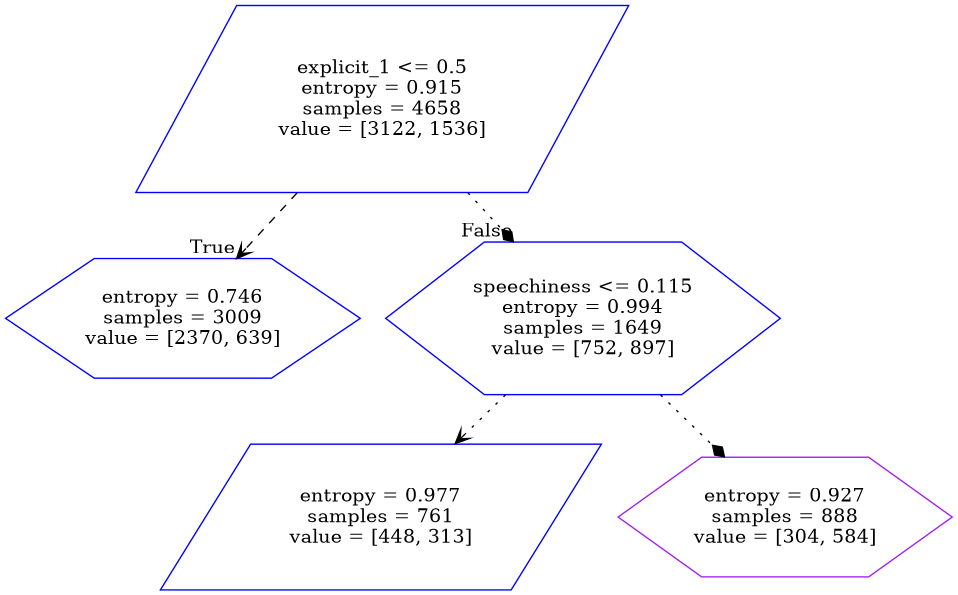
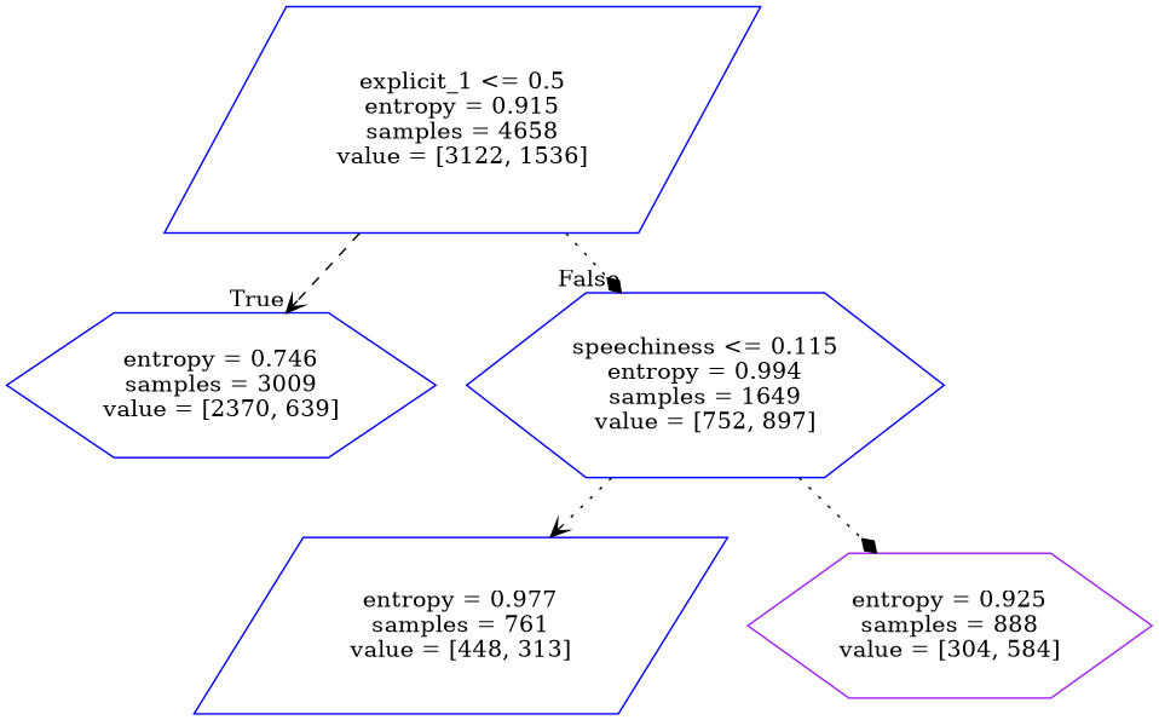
  digraph {
    node [shape=hexagon color=blue]
    edge [style=dotted arrowhead=vee]
    n1 [label="explicit_1 <= 0.5\nentropy = 0.915\nsamples = 4658\nvalue = [3122, 1536]" shape=parallelogram]
    n2 [label="entropy = 0.746\nsamples = 3009\nvalue = [2370, 639]"]
    n3 [label="speechiness <= 0.115\nentropy = 0.994\nsamples = 1649\nvalue = [752, 897]"]
    n4 [label="entropy = 0.977\nsamples = 761\nvalue = [448, 313]" shape=parallelogram]
-   n5 [label="entropy = 0.927\nsamples = 888\nvalue = [304, 584]" color=purple]
+   n5 [label="entropy = 0.925\nsamples = 888\nvalue = [304, 584]" color=purple]
    n1 -> n2 [headlabel=True labelangle=45 labeldistance=2.5 style=dashed]
    n1 -> n3 [headlabel=False labelangle=-45 labeldistance=2.5 arrowhead=diamond]
    n3 -> n4
    n3 -> n5 [arrowhead=diamond]
  }
